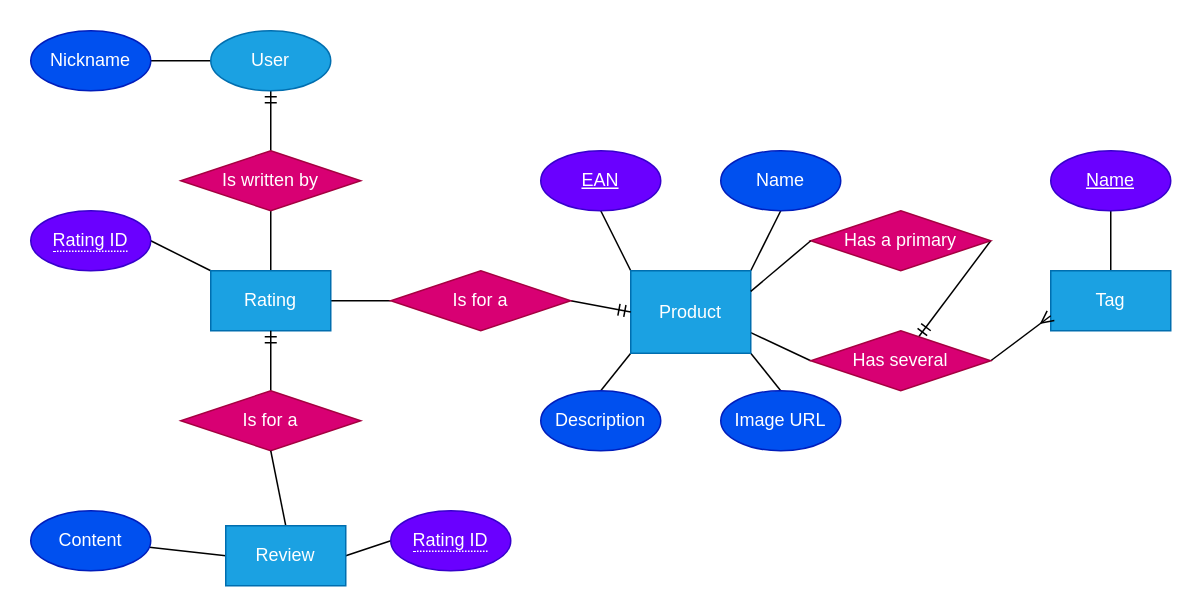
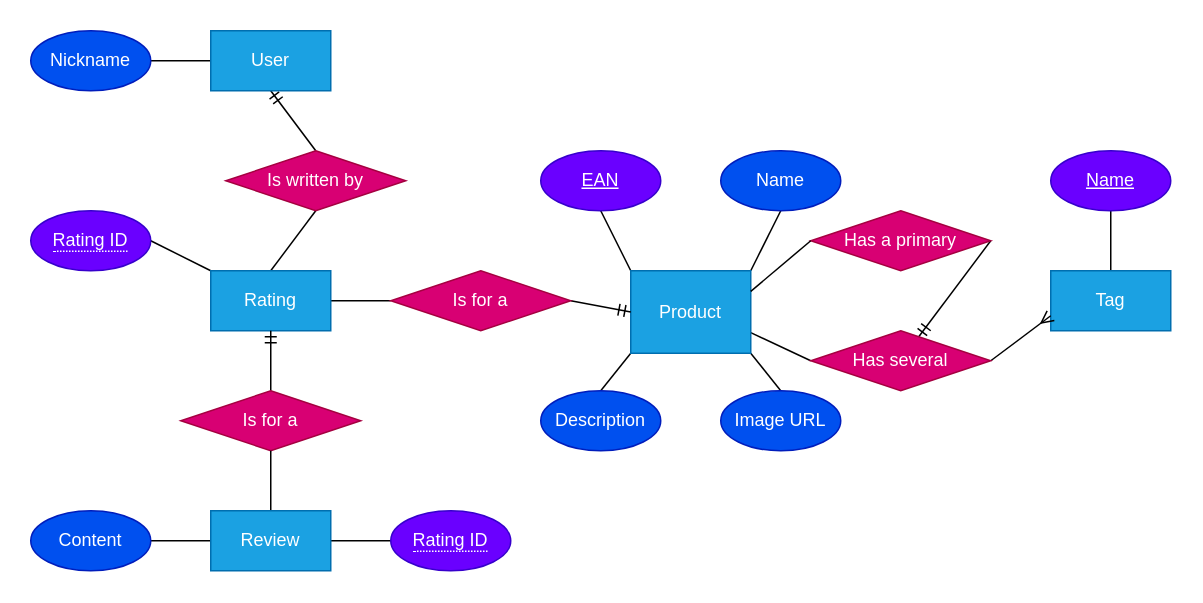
  <mxCell id="0" />
  <mxCell id="1" parent="0" />
  <mxCell id="2" style="edgeStyle=none;html=1;exitX=1;exitY=0.75;exitDx=0;exitDy=0;entryX=0;entryY=0.5;entryDx=0;entryDy=0;endArrow=none;endFill=0;" edge="1" parent="1" source="7" target="17"><mxGeometry relative="1" as="geometry" /></mxCell>
  <mxCell id="3" style="edgeStyle=none;html=1;exitX=1;exitY=0;exitDx=0;exitDy=0;entryX=0.5;entryY=1;entryDx=0;entryDy=0;endArrow=none;endFill=0;" edge="1" parent="1" source="7" target="9"><mxGeometry relative="1" as="geometry" /></mxCell>
  <mxCell id="4" style="edgeStyle=none;html=1;exitX=0;exitY=0;exitDx=0;exitDy=0;entryX=0.5;entryY=1;entryDx=0;entryDy=0;endArrow=none;endFill=0;" edge="1" parent="1" source="7" target="8"><mxGeometry relative="1" as="geometry" /></mxCell>
  <mxCell id="5" style="edgeStyle=none;html=1;exitX=0;exitY=1;exitDx=0;exitDy=0;entryX=0.5;entryY=0;entryDx=0;entryDy=0;endArrow=none;endFill=0;" edge="1" parent="1" source="7" target="10"><mxGeometry relative="1" as="geometry" /></mxCell>
  <mxCell id="6" style="edgeStyle=none;html=1;exitX=1;exitY=1;exitDx=0;exitDy=0;entryX=0.5;entryY=0;entryDx=0;entryDy=0;endArrow=none;endFill=0;" edge="1" parent="1" source="7" target="11"><mxGeometry relative="1" as="geometry" /></mxCell>
  <mxCell id="7" value="Product" style="whiteSpace=wrap;html=1;align=center;fillColor=#1ba1e2;fontColor=#ffffff;strokeColor=#006EAF;" vertex="1" parent="1"><mxGeometry x="420" y="180" width="80" height="55" as="geometry" /></mxCell>
  <mxCell id="8" value="EAN" style="ellipse;whiteSpace=wrap;html=1;align=center;fontStyle=4;fillColor=#6a00ff;fontColor=#ffffff;strokeColor=#3700CC;" vertex="1" parent="1"><mxGeometry x="360" y="100" width="80" height="40" as="geometry" /></mxCell>
  <mxCell id="9" value="Name" style="ellipse;whiteSpace=wrap;html=1;align=center;fillColor=#0050ef;fontColor=#ffffff;strokeColor=#001DBC;" vertex="1" parent="1"><mxGeometry x="480" y="100" width="80" height="40" as="geometry" /></mxCell>
  <mxCell id="10" value="Description" style="ellipse;whiteSpace=wrap;html=1;align=center;fillColor=#0050ef;fontColor=#ffffff;strokeColor=#001DBC;" vertex="1" parent="1"><mxGeometry x="360" y="260" width="80" height="40" as="geometry" /></mxCell>
  <mxCell id="11" value="Image URL" style="ellipse;whiteSpace=wrap;html=1;align=center;fillColor=#0050ef;fontColor=#ffffff;strokeColor=#001DBC;" vertex="1" parent="1"><mxGeometry x="480" y="260" width="80" height="40" as="geometry" /></mxCell>
  <mxCell id="12" style="edgeStyle=none;html=1;exitX=0.5;exitY=0;exitDx=0;exitDy=0;entryX=0.5;entryY=1;entryDx=0;entryDy=0;endArrow=none;endFill=0;" edge="1" parent="1" source="13" target="19"><mxGeometry relative="1" as="geometry" /></mxCell>
  <mxCell id="13" value="Tag" style="whiteSpace=wrap;html=1;align=center;fillColor=#1ba1e2;fontColor=#ffffff;strokeColor=#006EAF;" vertex="1" parent="1"><mxGeometry x="700" y="180" width="80" height="40" as="geometry" /></mxCell>
  <mxCell id="14" style="edgeStyle=none;html=1;exitX=1;exitY=0.5;exitDx=0;exitDy=0;endArrow=ERmandOne;endFill=0;" edge="1" parent="1" source="15" target="17"><mxGeometry relative="1" as="geometry" /></mxCell>
  <mxCell id="15" value="Has a primary" style="shape=rhombus;perimeter=rhombusPerimeter;whiteSpace=wrap;html=1;align=center;fillColor=#d80073;fontColor=#ffffff;strokeColor=#A50040;" vertex="1" parent="1"><mxGeometry x="540" y="140" width="120" height="40" as="geometry" /></mxCell>
  <mxCell id="16" style="edgeStyle=none;html=1;exitX=1;exitY=0.5;exitDx=0;exitDy=0;entryX=0;entryY=0.75;entryDx=0;entryDy=0;endArrow=ERmany;endFill=0;" edge="1" parent="1" source="17" target="13"><mxGeometry relative="1" as="geometry" /></mxCell>
  <mxCell id="17" value="Has several" style="shape=rhombus;perimeter=rhombusPerimeter;whiteSpace=wrap;html=1;align=center;fillColor=#d80073;fontColor=#ffffff;strokeColor=#A50040;" vertex="1" parent="1"><mxGeometry x="540" y="220" width="120" height="40" as="geometry" /></mxCell>
  <mxCell id="18" value="" style="fontSize=12;html=1;endArrow=none;exitX=1;exitY=0.25;exitDx=0;exitDy=0;entryX=0;entryY=0.5;entryDx=0;entryDy=0;endFill=0;" edge="1" parent="1" source="7" target="15"><mxGeometry width="100" height="100" relative="1" as="geometry"><mxPoint x="480" y="360" as="sourcePoint" /><mxPoint x="580" y="260" as="targetPoint" /></mxGeometry></mxCell>
  <mxCell id="19" value="Name" style="ellipse;whiteSpace=wrap;html=1;align=center;fontStyle=4;fillColor=#6a00ff;fontColor=#ffffff;strokeColor=#3700CC;" vertex="1" parent="1"><mxGeometry x="700" y="100" width="80" height="40" as="geometry" /></mxCell>
  <mxCell id="20" style="edgeStyle=none;html=1;exitX=1;exitY=0.5;exitDx=0;exitDy=0;entryX=0;entryY=0.5;entryDx=0;entryDy=0;endArrow=none;endFill=0;" edge="1" parent="1" source="23" target="25"><mxGeometry relative="1" as="geometry" /></mxCell>
  <mxCell id="21" style="edgeStyle=none;html=1;exitX=0.5;exitY=0;exitDx=0;exitDy=0;entryX=0.5;entryY=1;entryDx=0;entryDy=0;endArrow=none;endFill=0;" edge="1" parent="1" source="23" target="27"><mxGeometry relative="1" as="geometry" /></mxCell>
  <mxCell id="22" style="edgeStyle=none;html=1;exitX=0;exitY=0;exitDx=0;exitDy=0;entryX=1;entryY=0.5;entryDx=0;entryDy=0;endArrow=none;endFill=0;" edge="1" parent="1" source="23" target="37"><mxGeometry relative="1" as="geometry" /></mxCell>
  <mxCell id="23" value="Rating" style="whiteSpace=wrap;html=1;align=center;fillColor=#1ba1e2;fontColor=#ffffff;strokeColor=#006EAF;" vertex="1" parent="1"><mxGeometry y="180" width="80" height="40" as="geometry" x="140" /></mxCell>
  <mxCell id="24" style="edgeStyle=none;html=1;exitX=1;exitY=0.5;exitDx=0;exitDy=0;entryX=0;entryY=0.5;entryDx=0;entryDy=0;endArrow=ERmandOne;endFill=0;" edge="1" parent="1" source="25" target="7"><mxGeometry relative="1" as="geometry" /></mxCell>
  <mxCell id="25" value="Is for a" style="shape=rhombus;perimeter=rhombusPerimeter;whiteSpace=wrap;html=1;align=center;fillColor=#d80073;fontColor=#ffffff;strokeColor=#A50040;" vertex="1" parent="1"><mxGeometry x="260" y="180" width="120" height="40" as="geometry" /></mxCell>
  <mxCell id="26" style="edgeStyle=none;html=1;exitX=0.5;exitY=0;exitDx=0;exitDy=0;entryX=0.5;entryY=1;entryDx=0;entryDy=0;endArrow=ERmandOne;endFill=0;" edge="1" parent="1" source="27" target="29"><mxGeometry relative="1" as="geometry" /></mxCell>
- <mxCell id="27" value="Is written by" style="shape=rhombus;perimeter=rhombusPerimeter;whiteSpace=wrap;html=1;align=center;fillColor=#d80073;fontColor=#ffffff;strokeColor=#A50040;" vertex="1" parent="1"><mxGeometry x="120" y="100" width="120" height="40" as="geometry" /></mxCell>
+ <mxCell id="27" value="Is written by" style="shape=rhombus;perimeter=rhombusPerimeter;whiteSpace=wrap;html=1;align=center;fillColor=#d80073;fontColor=#ffffff;strokeColor=#A50040;" vertex="1" parent="1"><mxGeometry x="150" y="100" width="120" height="40" as="geometry" /></mxCell>
  <mxCell id="28" style="edgeStyle=none;html=1;exitX=0;exitY=0.5;exitDx=0;exitDy=0;entryX=1;entryY=0.5;entryDx=0;entryDy=0;endArrow=none;endFill=0;" edge="1" parent="1" source="29" target="39"><mxGeometry relative="1" as="geometry" /></mxCell>
- <mxCell id="29" value="User" style="ellipse;whiteSpace=wrap;html=1;align=center;fillColor=#1ba1e2;fontColor=#ffffff;strokeColor=#006EAF;" vertex="1" parent="1"><mxGeometry y="20" width="80" height="40" as="geometry" x="140" /></mxCell>
+ <mxCell id="29" value="User" style="whiteSpace=wrap;html=1;align=center;fillColor=#1ba1e2;fontColor=#ffffff;strokeColor=#006EAF;" vertex="1" parent="1"><mxGeometry y="20" width="80" height="40" as="geometry" x="140" /></mxCell>
  <mxCell id="30" style="edgeStyle=none;html=1;exitX=0.5;exitY=0;exitDx=0;exitDy=0;entryX=0.5;entryY=1;entryDx=0;entryDy=0;endArrow=ERmandOne;endFill=0;" edge="1" parent="1" source="31" target="23"><mxGeometry relative="1" as="geometry" /></mxCell>
  <mxCell id="31" value="Is for a" style="shape=rhombus;perimeter=rhombusPerimeter;whiteSpace=wrap;html=1;align=center;fillColor=#d80073;fontColor=#ffffff;strokeColor=#A50040;" vertex="1" parent="1"><mxGeometry x="120" y="260" width="120" height="40" as="geometry" /></mxCell>
  <mxCell id="32" style="edgeStyle=none;html=1;exitX=0.5;exitY=0;exitDx=0;exitDy=0;entryX=0.5;entryY=1;entryDx=0;entryDy=0;endArrow=none;endFill=0;" edge="1" parent="1" source="35" target="31"><mxGeometry relative="1" as="geometry" /></mxCell>
  <mxCell id="33" style="edgeStyle=none;html=1;exitX=0;exitY=0.5;exitDx=0;exitDy=0;endArrow=none;endFill=0;" edge="1" parent="1" source="35" target="36"><mxGeometry relative="1" as="geometry" /></mxCell>
  <mxCell id="34" style="edgeStyle=none;html=1;exitX=1;exitY=0.5;exitDx=0;exitDy=0;entryX=0;entryY=0.5;entryDx=0;entryDy=0;endArrow=none;endFill=0;" edge="1" parent="1" source="35" target="38"><mxGeometry relative="1" as="geometry" /></mxCell>
- <mxCell id="35" value="Review" style="whiteSpace=wrap;html=1;align=center;fillColor=#1ba1e2;fontColor=#ffffff;strokeColor=#006EAF;" vertex="1" parent="1"><mxGeometry x="150" y="350" width="80" height="40" as="geometry" /></mxCell>
+ <mxCell id="35" value="Review" style="whiteSpace=wrap;html=1;align=center;fillColor=#1ba1e2;fontColor=#ffffff;strokeColor=#006EAF;" vertex="1" parent="1"><mxGeometry y="340" width="80" height="40" as="geometry" x="140" /></mxCell>
  <mxCell id="36" value="Content" style="ellipse;whiteSpace=wrap;html=1;align=center;fillColor=#0050ef;fontColor=#ffffff;strokeColor=#001DBC;" vertex="1" parent="1"><mxGeometry x="20" y="340" width="80" height="40" as="geometry" /></mxCell>
  <mxCell id="37" value="&lt;span style=&quot;border-bottom: 1px dotted&quot;&gt;Rating ID&lt;/span&gt;" style="ellipse;whiteSpace=wrap;html=1;align=center;fillColor=#6a00ff;fontColor=#ffffff;strokeColor=#3700CC;" vertex="1" parent="1"><mxGeometry x="20" y="140" width="80" height="40" as="geometry" /></mxCell>
  <mxCell id="38" value="&lt;span style=&quot;border-bottom: 1px dotted&quot;&gt;Rating ID&lt;/span&gt;" style="ellipse;whiteSpace=wrap;html=1;align=center;fillColor=#6a00ff;fontColor=#ffffff;strokeColor=#3700CC;" vertex="1" parent="1"><mxGeometry x="260" y="340" width="80" height="40" as="geometry" /></mxCell>
  <mxCell id="39" value="Nickname" style="ellipse;whiteSpace=wrap;html=1;align=center;fillColor=#0050ef;fontColor=#ffffff;strokeColor=#001DBC;" vertex="1" parent="1"><mxGeometry x="20" y="20" width="80" height="40" as="geometry" /></mxCell>
